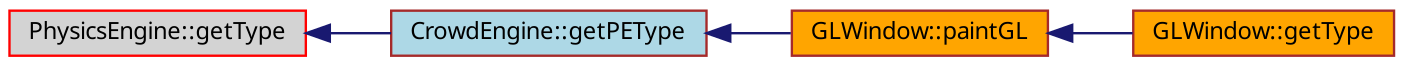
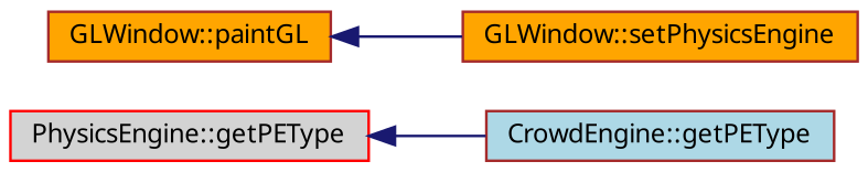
  digraph {
    fontname="Noto Sans"
    rankdir=LR
    node [color=brown fillcolor=orange fontname="Noto Sans" fontsize=10 shape=record style=filled]
    edge [color=midnightblue dir=back fontname="Noto Sans" fontsize=10 labelfontname=FreeSans labelfontsize=10 style=solid]
-   n1 [color=red fillcolor=lightgrey fontcolor=black height=0.2 label="PhysicsEngine::getType" width=0.4]
+   n1 [color=red fillcolor=lightgrey fontcolor=black height=0.2 label="PhysicsEngine::getPEType" width=0.4]
    n2 [fillcolor=lightblue height=0.2 label="CrowdEngine::getPEType" width=0.4]
    n3 [height=0.2 label="GLWindow::paintGL" width=0.4]
-   n4 [height=0.2 label="GLWindow::getType" width=0.4]
+   n4 [height=0.2 label="GLWindow::setPhysicsEngine" width=0.4]
    n1 -> n2
-   n2 -> n3
    n3 -> n4
  }
